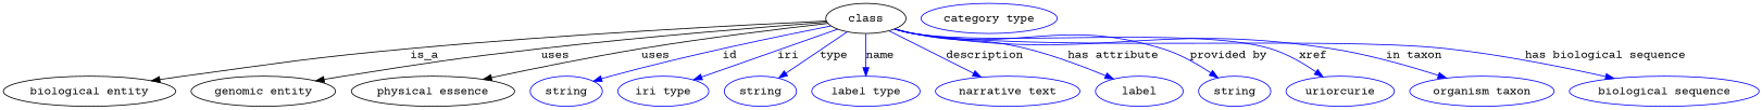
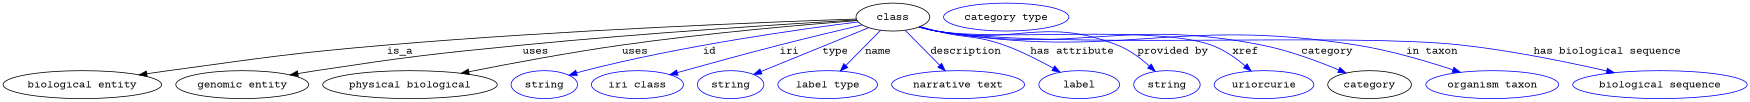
  digraph {
    fontname="Courier Prime"
    node [fontname="Courier Prime" color=blue]
    edge [fontname="Courier Prime" color=blue style=solid]
    n1 [height=0.5 label=class width=1.3179 color=""]
    "biological entity" [height=0.5 width=2.3651 color=""]
    "genomic entity" [height=0.5 width=2.2206 color=""]
-   "physical essence" [height=0.5 width=2.4553 color=""]
+   "physical essence" [height=0.5 width=2.4553 label="physical biological" color=""]
    n5 [height=0.5 label=string width=1.0652]
-   n6 [height=0.5 label="iri type" width=1.2277]
+   n6 [height=0.5 label="iri class" width=1.2277]
    n7 [height=0.5 label=string width=1.0652]
    n8 [height=0.5 label="label type" width=1.5707]
    n9 [height=0.5 label="narrative text" width=2.0943]
    n10 [height=0.5 label=label width=1.4443]
    n11 [height=0.5 label=string width=1.0652]
    n12 [height=0.5 label=uriorcurie width=1.5887]
+   category [height=0.5 width=1.4263 color=""]
    n14 [height=0.5 label="organism taxon" width=2.3109]
    n15 [height=0.5 label="biological sequence" width=2.8164]
    n16 [height=0.5 label="category type" width=2.0762]
    n1 -> "biological entity" [label=is_a color="" style=""]
    n1 -> "genomic entity" [label=uses color="" style=""]
    n1 -> "physical essence" [label=uses color="" style=""]
    n1 -> n5 [label=id]
    n1 -> n6 [label=iri]
    n1 -> n7 [label=type]
    n1 -> n8 [label=name]
    n1 -> n9 [label=description]
    n1 -> n10 [label="has attribute"]
    n1 -> n11 [label="provided by"]
    n1 -> n12 [label=xref]
+   n1 -> category [label=category]
    n1 -> n14 [label="in taxon"]
    n1 -> n15 [label="has biological sequence"]
  }
